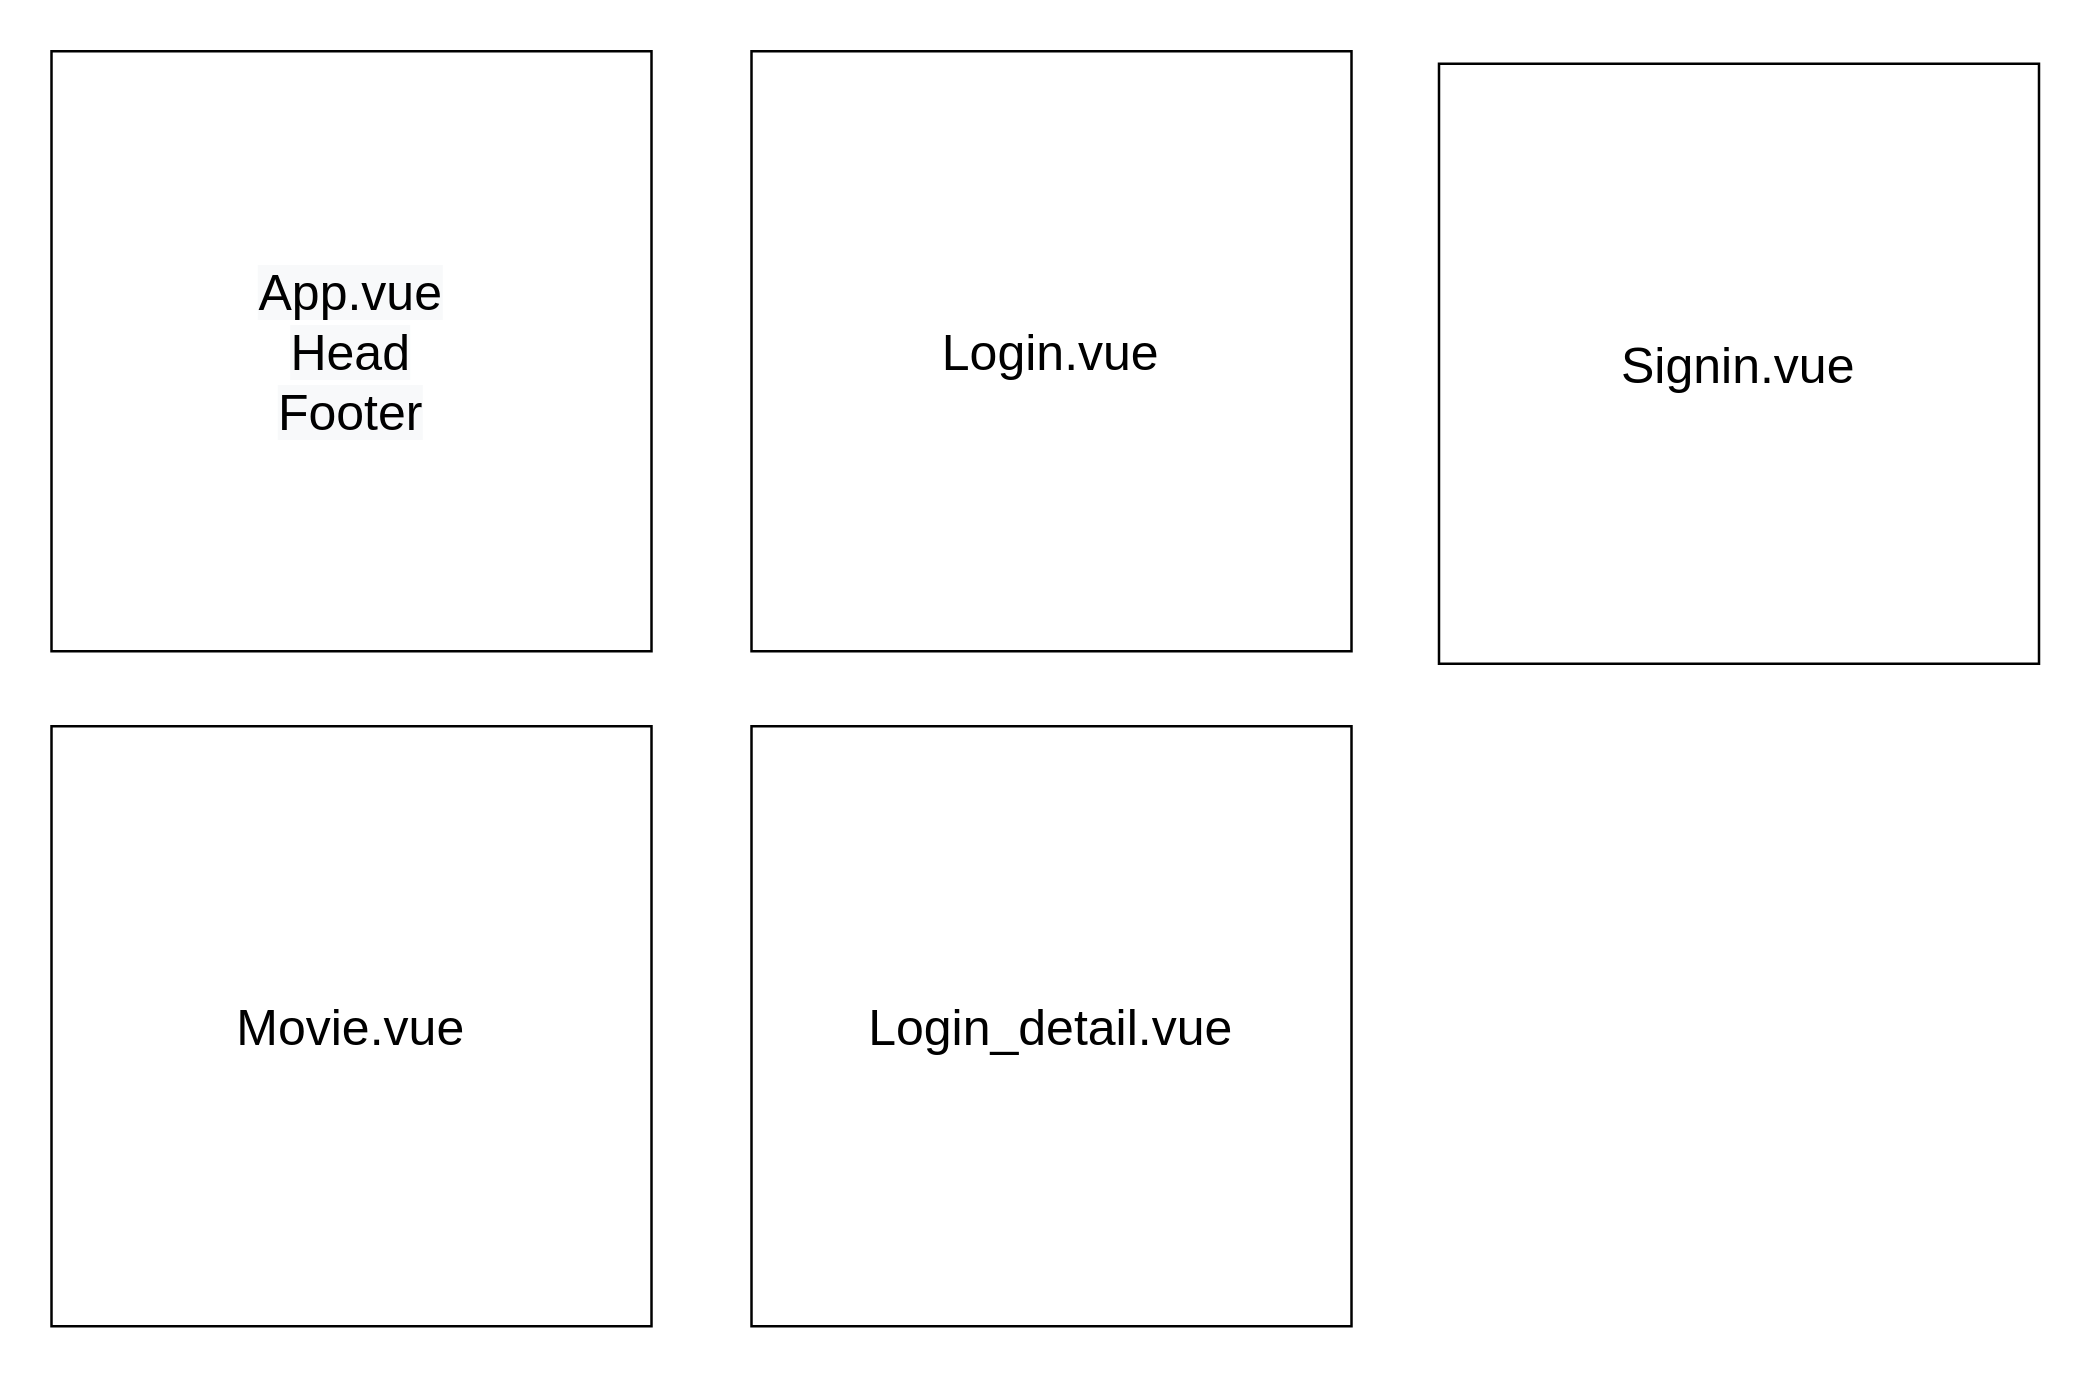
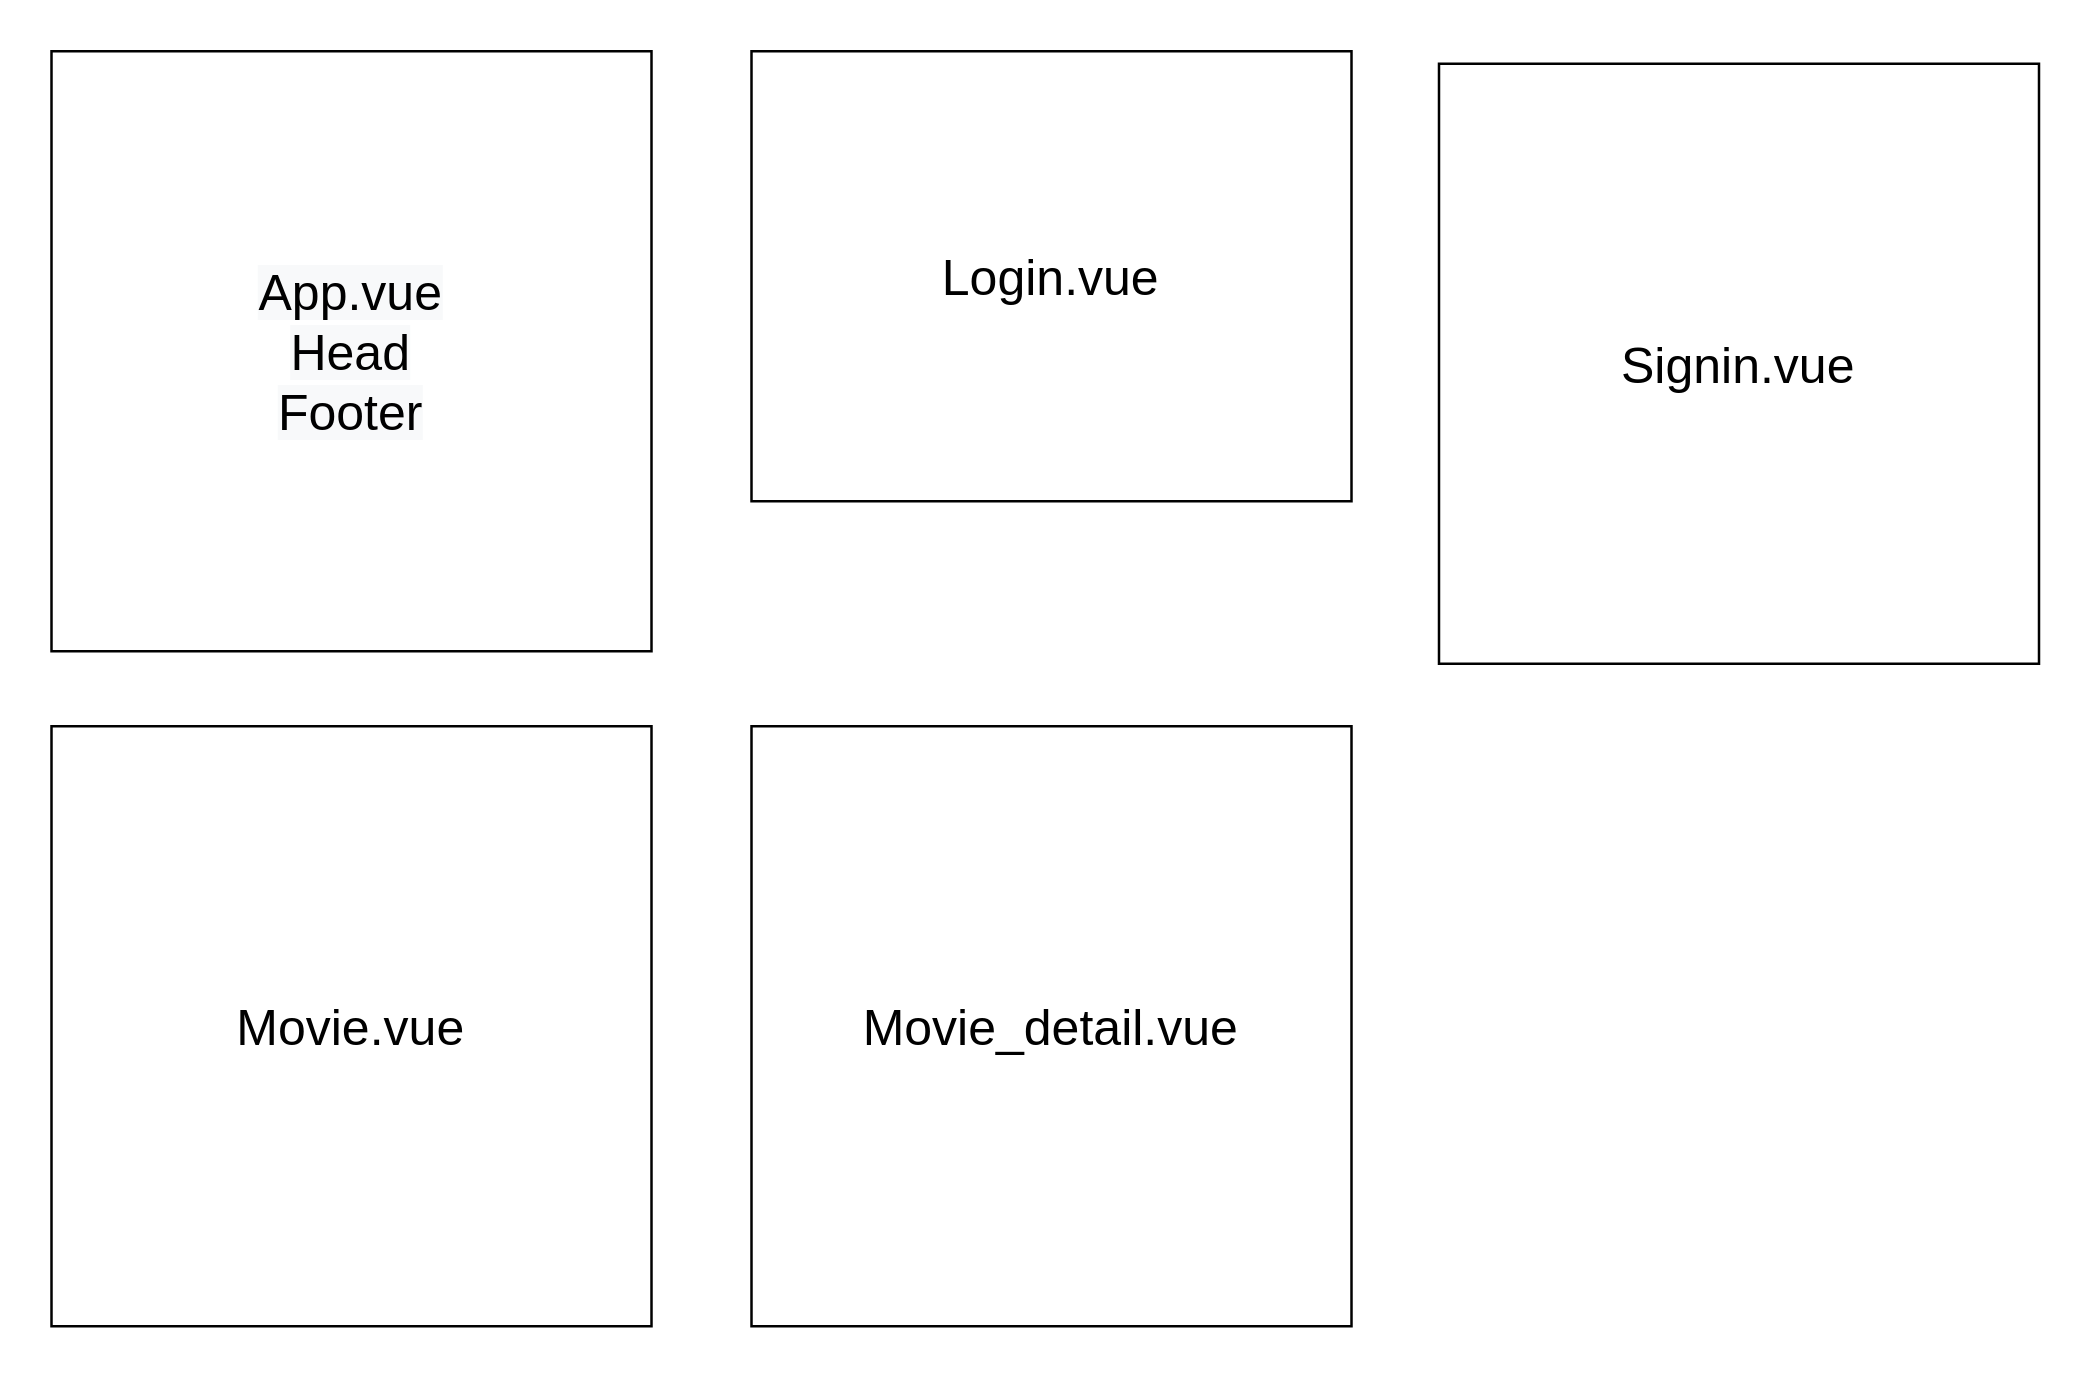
  <mxCell id="0" />
  <mxCell id="1" parent="0" />
  <mxCell id="2" value="&lt;span style=&quot;color: rgb(0, 0, 0); font-family: helvetica; font-size: 20px; font-style: normal; font-weight: normal; letter-spacing: normal; text-align: center; text-indent: 0px; text-transform: none; word-spacing: 0px; background-color: rgb(248, 249, 250); text-decoration: none; display: inline; float: none;&quot;&gt;App.vue&lt;/span&gt;&lt;br style=&quot;color: rgb(0, 0, 0); font-family: helvetica; font-size: 20px; font-style: normal; font-weight: normal; letter-spacing: normal; text-align: center; text-indent: 0px; text-transform: none; word-spacing: 0px; text-decoration: none;&quot;&gt;&lt;span style=&quot;color: rgb(0, 0, 0); font-family: helvetica; font-size: 20px; font-style: normal; font-weight: normal; letter-spacing: normal; text-align: center; text-indent: 0px; text-transform: none; word-spacing: 0px; background-color: rgb(248, 249, 250); text-decoration: none; display: inline; float: none;&quot;&gt;Head&lt;/span&gt;&lt;br style=&quot;color: rgb(0, 0, 0); font-family: helvetica; font-size: 20px; font-style: normal; font-weight: normal; letter-spacing: normal; text-align: center; text-indent: 0px; text-transform: none; word-spacing: 0px; text-decoration: none;&quot;&gt;&lt;span style=&quot;color: rgb(0, 0, 0); font-family: helvetica; font-size: 20px; font-style: normal; font-weight: normal; letter-spacing: normal; text-align: center; text-indent: 0px; text-transform: none; word-spacing: 0px; background-color: rgb(248, 249, 250); text-decoration: none; display: inline; float: none;&quot;&gt;Footer&lt;/span&gt;" style="whiteSpace=wrap;html=1;aspect=fixed;" vertex="1" parent="1"><mxGeometry x="20" y="20" width="240" height="240" as="geometry" /></mxCell>
- <mxCell id="3" value="&lt;font face=&quot;helvetica&quot;&gt;&lt;span style=&quot;font-size: 20px&quot;&gt;Login.vue&lt;/span&gt;&lt;/font&gt;" style="whiteSpace=wrap;html=1;aspect=fixed;" vertex="1" parent="1"><mxGeometry x="300" y="20" width="240" height="240" as="geometry" /></mxCell>
+ <mxCell id="3" value="&lt;font face=&quot;helvetica&quot;&gt;&lt;span style=&quot;font-size: 20px&quot;&gt;Login.vue&lt;/span&gt;&lt;/font&gt;" style="whiteSpace=wrap;html=1;aspect=fixed;" vertex="1" parent="1"><mxGeometry x="300" y="20" width="240" height="180" as="geometry" /></mxCell>
  <mxCell id="4" value="&lt;font face=&quot;helvetica&quot;&gt;&lt;span style=&quot;font-size: 20px&quot;&gt;Signin.vue&lt;/span&gt;&lt;/font&gt;" style="whiteSpace=wrap;html=1;aspect=fixed;" vertex="1" parent="1"><mxGeometry x="575" y="25" width="240" height="240" as="geometry" /></mxCell>
  <mxCell id="5" value="&lt;font face=&quot;helvetica&quot;&gt;&lt;span style=&quot;font-size: 20px&quot;&gt;Movie.vue&lt;/span&gt;&lt;/font&gt;" style="whiteSpace=wrap;html=1;aspect=fixed;" vertex="1" parent="1"><mxGeometry x="20" y="290" width="240" height="240" as="geometry" /></mxCell>
- <mxCell id="6" value="&lt;font face=&quot;helvetica&quot;&gt;&lt;span style=&quot;font-size: 20px&quot;&gt;Login_detail.vue&lt;/span&gt;&lt;/font&gt;" style="whiteSpace=wrap;html=1;aspect=fixed;" vertex="1" parent="1"><mxGeometry x="300" y="290" width="240" height="240" as="geometry" /></mxCell>
+ <mxCell id="6" value="&lt;font face=&quot;helvetica&quot;&gt;&lt;span style=&quot;font-size: 20px&quot;&gt;Movie_detail.vue&lt;/span&gt;&lt;/font&gt;" style="whiteSpace=wrap;html=1;aspect=fixed;" vertex="1" parent="1"><mxGeometry x="300" y="290" width="240" height="240" as="geometry" /></mxCell>
